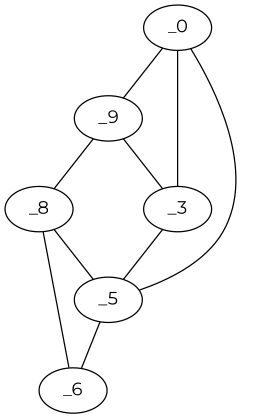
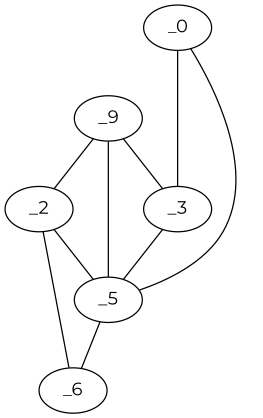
  graph {
    fontname=Montserrat
    node [fontname=Montserrat y=2]
    edge [fontname=Montserrat valence=1]
    _0 [x=55 y=8]
    n2 [label=_9 x=60]
    _3 [x=66 y=6]
    _5 [x=70 y=11]
-   _2 [x=64 label=_8]
+   _2 [x=64]
    _6 [x=88 y=19]
-   _0 -- n2
+   _5 -- n2
    _0 -- _3
    _0 -- _5 [valence=2]
    n2 -- _3 [valence=2]
    n2 -- _2
    _3 -- _5 [valence=2]
    _5 -- _6
    _2 -- _5 [valence=2]
    _2 -- _6
  }
